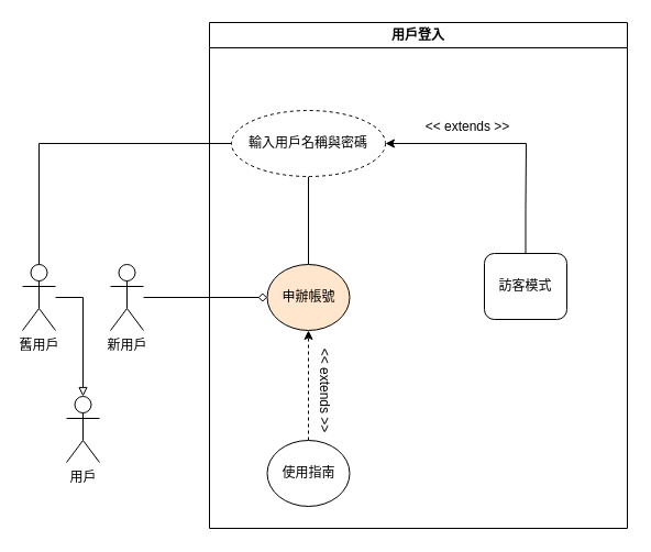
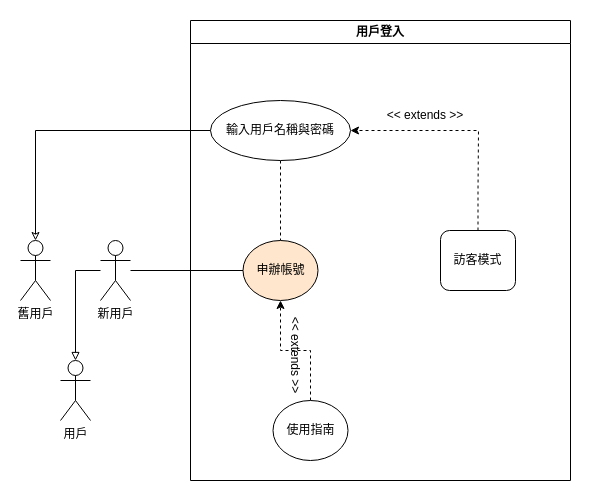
  <mxCell id="0" />
  <mxCell id="1" parent="0" />
  <mxCell id="2" value="用戶登入" style="swimlane;whiteSpace=wrap;html=1;" vertex="1" parent="1"><mxGeometry x="190" y="20" width="380" height="460" as="geometry" /></mxCell>
- <mxCell id="3" style="edgeStyle=orthogonalEdgeStyle;rounded=0;orthogonalLoop=1;jettySize=auto;html=1;exitX=0.5;exitY=1;exitDx=0;exitDy=0;entryX=0.5;entryY=0;entryDx=0;entryDy=0;endArrow=none;endFill=0;" edge="1" parent="2" source="4" target="5"><mxGeometry relative="1" as="geometry" /></mxCell>
- <mxCell id="4" value="輸入用戶名稱與密碼" style="ellipse;whiteSpace=wrap;html=1;dashed=1;" vertex="1" parent="2"><mxGeometry x="20" y="80" width="140" height="60" as="geometry" /></mxCell>
+ <mxCell id="3" style="edgeStyle=orthogonalEdgeStyle;rounded=0;orthogonalLoop=1;jettySize=auto;html=1;exitX=0.5;exitY=1;exitDx=0;exitDy=0;entryX=0.5;entryY=0;entryDx=0;entryDy=0;endArrow=none;endFill=0;dashed=1;" edge="1" parent="2" source="4" target="5"><mxGeometry relative="1" as="geometry" /></mxCell>
+ <mxCell id="4" value="輸入用戶名稱與密碼" style="ellipse;whiteSpace=wrap;html=1;" vertex="1" parent="2"><mxGeometry x="20" y="80" width="140" height="60" as="geometry" /></mxCell>
  <mxCell id="5" value="申辦帳號" style="ellipse;whiteSpace=wrap;html=1;fillColor=#ffe6cc;" vertex="1" parent="2"><mxGeometry x="52.5" y="220" width="75" height="60" as="geometry" /></mxCell>
- <mxCell id="6" style="edgeStyle=orthogonalEdgeStyle;rounded=0;orthogonalLoop=1;jettySize=auto;html=1;entryX=1;entryY=0.5;entryDx=0;entryDy=0;endArrow=classic;endFill=1;dashed=0;exitX=0.5;exitY=0;exitDx=0;exitDy=0;" edge="1" parent="2" source="7" target="4"><mxGeometry relative="1" as="geometry"><mxPoint x="230" y="250" as="sourcePoint" /><Array as="points"><mxPoint x="288" y="170" /><mxPoint x="288" y="110" /></Array></mxGeometry></mxCell>
+ <mxCell id="6" style="edgeStyle=orthogonalEdgeStyle;rounded=0;orthogonalLoop=1;jettySize=auto;html=1;entryX=1;entryY=0.5;entryDx=0;entryDy=0;endArrow=classic;endFill=1;dashed=1;exitX=0.5;exitY=0;exitDx=0;exitDy=0;" edge="1" parent="2" source="7" target="4"><mxGeometry relative="1" as="geometry"><mxPoint x="230" y="250" as="sourcePoint" /><Array as="points"><mxPoint x="288" y="170" /><mxPoint x="288" y="110" /></Array></mxGeometry></mxCell>
  <mxCell id="7" value="訪客模式" style="whiteSpace=wrap;html=1;rounded=1;" vertex="1" parent="2"><mxGeometry x="250" y="210" width="75" height="60" as="geometry" /></mxCell>
  <mxCell id="8" style="edgeStyle=orthogonalEdgeStyle;rounded=0;orthogonalLoop=1;jettySize=auto;html=1;entryX=0.5;entryY=1;entryDx=0;entryDy=0;endArrow=classic;endFill=1;dashed=1;" edge="1" parent="2" source="9" target="5"><mxGeometry relative="1" as="geometry" /></mxCell>
- <mxCell id="9" value="使用指南" style="ellipse;whiteSpace=wrap;html=1;" vertex="1" parent="2"><mxGeometry x="52.5" y="380" width="75" height="60" as="geometry" /></mxCell>
+ <mxCell id="9" value="使用指南" style="ellipse;whiteSpace=wrap;html=1;" vertex="1" parent="2"><mxGeometry x="82.5" y="380" width="75" height="60" as="geometry" /></mxCell>
  <mxCell id="10" value="&amp;lt;&amp;lt; extends &amp;gt;&amp;gt;" style="text;html=1;strokeColor=none;fillColor=none;align=center;verticalAlign=middle;whiteSpace=wrap;rounded=0;" vertex="1" parent="2"><mxGeometry x="190" y="80" width="90" height="30" as="geometry" /></mxCell>
  <mxCell id="11" value="&amp;lt;&amp;lt; extends &amp;gt;&amp;gt;" style="text;html=1;strokeColor=none;fillColor=none;align=center;verticalAlign=middle;whiteSpace=wrap;rounded=0;rotation=90;" vertex="1" parent="2"><mxGeometry x="60" y="320" width="90" height="30" as="geometry" /></mxCell>
  <mxCell id="12" value="用戶" style="shape=umlActor;verticalLabelPosition=bottom;verticalAlign=top;html=1;outlineConnect=0;" vertex="1" parent="1"><mxGeometry x="60" y="360" width="30" height="60" as="geometry" /></mxCell>
- <mxCell id="13" style="edgeStyle=orthogonalEdgeStyle;rounded=0;orthogonalLoop=1;jettySize=auto;html=1;entryX=0.5;entryY=0;entryDx=0;entryDy=0;entryPerimeter=0;endArrow=block;endFill=0;" edge="1" parent="1" source="14" target="12"><mxGeometry relative="1" as="geometry" /></mxCell>
  <mxCell id="14" value="舊用戶" style="shape=umlActor;verticalLabelPosition=bottom;verticalAlign=top;html=1;outlineConnect=0;" vertex="1" parent="1"><mxGeometry x="20" y="240" width="30" height="60" as="geometry" /></mxCell>
- <mxCell id="16" style="edgeStyle=orthogonalEdgeStyle;rounded=0;orthogonalLoop=1;jettySize=auto;html=1;entryX=0;entryY=0.5;entryDx=0;entryDy=0;endArrow=diamond;endFill=0;" edge="1" parent="1" source="17" target="5"><mxGeometry relative="1" as="geometry" /></mxCell>
+ <mxCell id="15" style="edgeStyle=orthogonalEdgeStyle;rounded=0;orthogonalLoop=1;jettySize=auto;html=1;entryX=0.5;entryY=0;entryDx=0;entryDy=0;entryPerimeter=0;endArrow=block;endFill=0;" edge="1" parent="1" source="17" target="12"><mxGeometry relative="1" as="geometry" /></mxCell>
+ <mxCell id="16" style="edgeStyle=orthogonalEdgeStyle;rounded=0;orthogonalLoop=1;jettySize=auto;html=1;entryX=0;entryY=0.5;entryDx=0;entryDy=0;endArrow=none;endFill=0;" edge="1" parent="1" source="17" target="5"><mxGeometry relative="1" as="geometry" /></mxCell>
  <mxCell id="17" value="新用戶" style="shape=umlActor;verticalLabelPosition=bottom;verticalAlign=top;html=1;outlineConnect=0;" vertex="1" parent="1"><mxGeometry x="100" y="240" width="30" height="60" as="geometry" /></mxCell>
- <mxCell id="18" style="edgeStyle=orthogonalEdgeStyle;rounded=0;orthogonalLoop=1;jettySize=auto;html=1;exitX=0;exitY=0.5;exitDx=0;exitDy=0;entryX=0.5;entryY=0;entryDx=0;entryDy=0;entryPerimeter=0;endArrow=none;endFill=0;" edge="1" parent="1" source="4" target="14"><mxGeometry relative="1" as="geometry" /></mxCell>
+ <mxCell id="18" style="edgeStyle=orthogonalEdgeStyle;rounded=0;orthogonalLoop=1;jettySize=auto;html=1;exitX=0;exitY=0.5;exitDx=0;exitDy=0;entryX=0.5;entryY=0;entryDx=0;entryDy=0;entryPerimeter=0;endArrow=classic;endFill=0;" edge="1" parent="1" source="4" target="14"><mxGeometry relative="1" as="geometry" /></mxCell>
